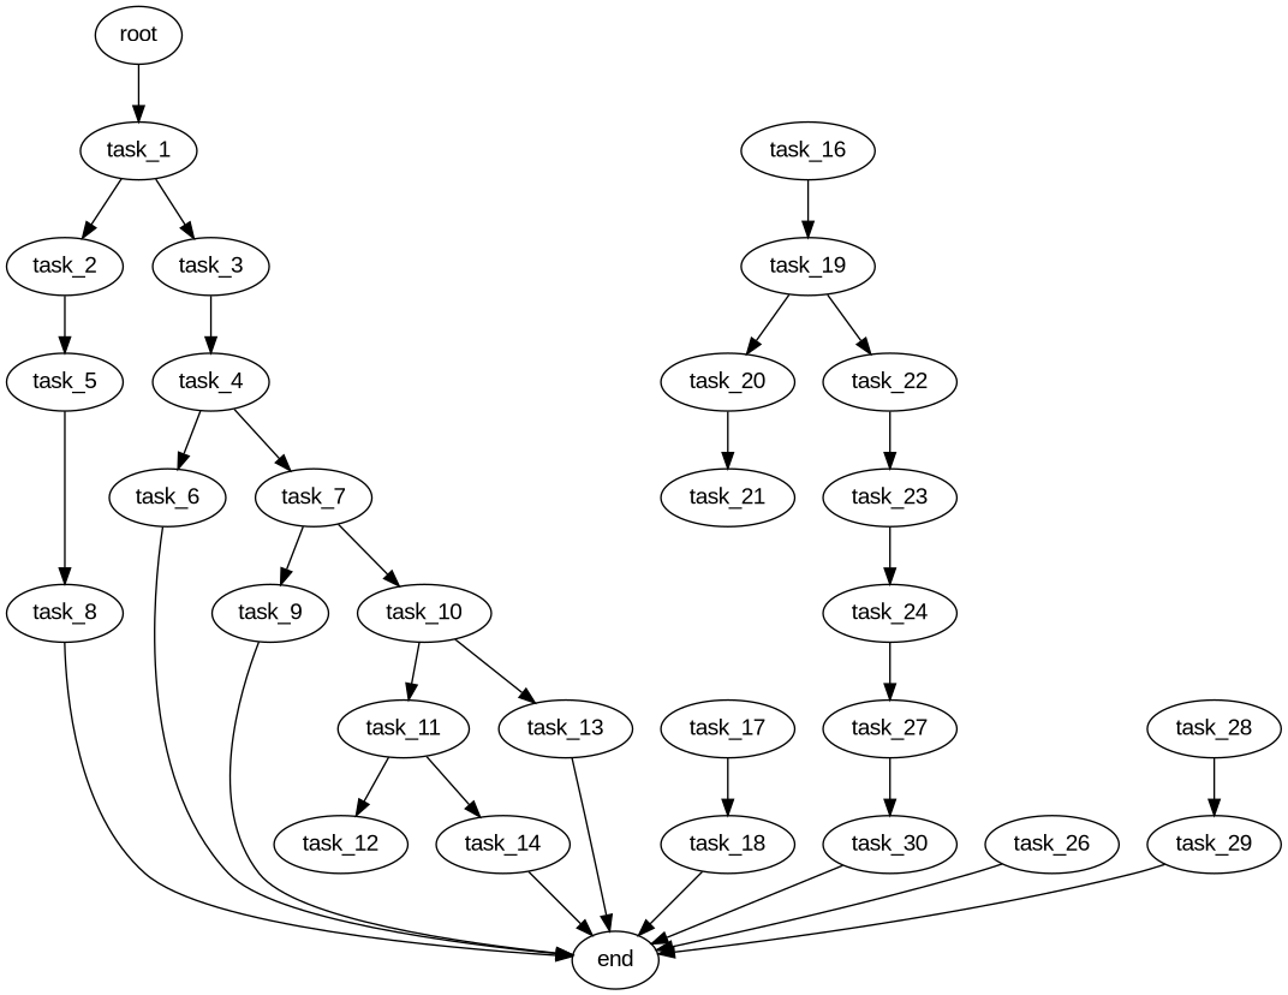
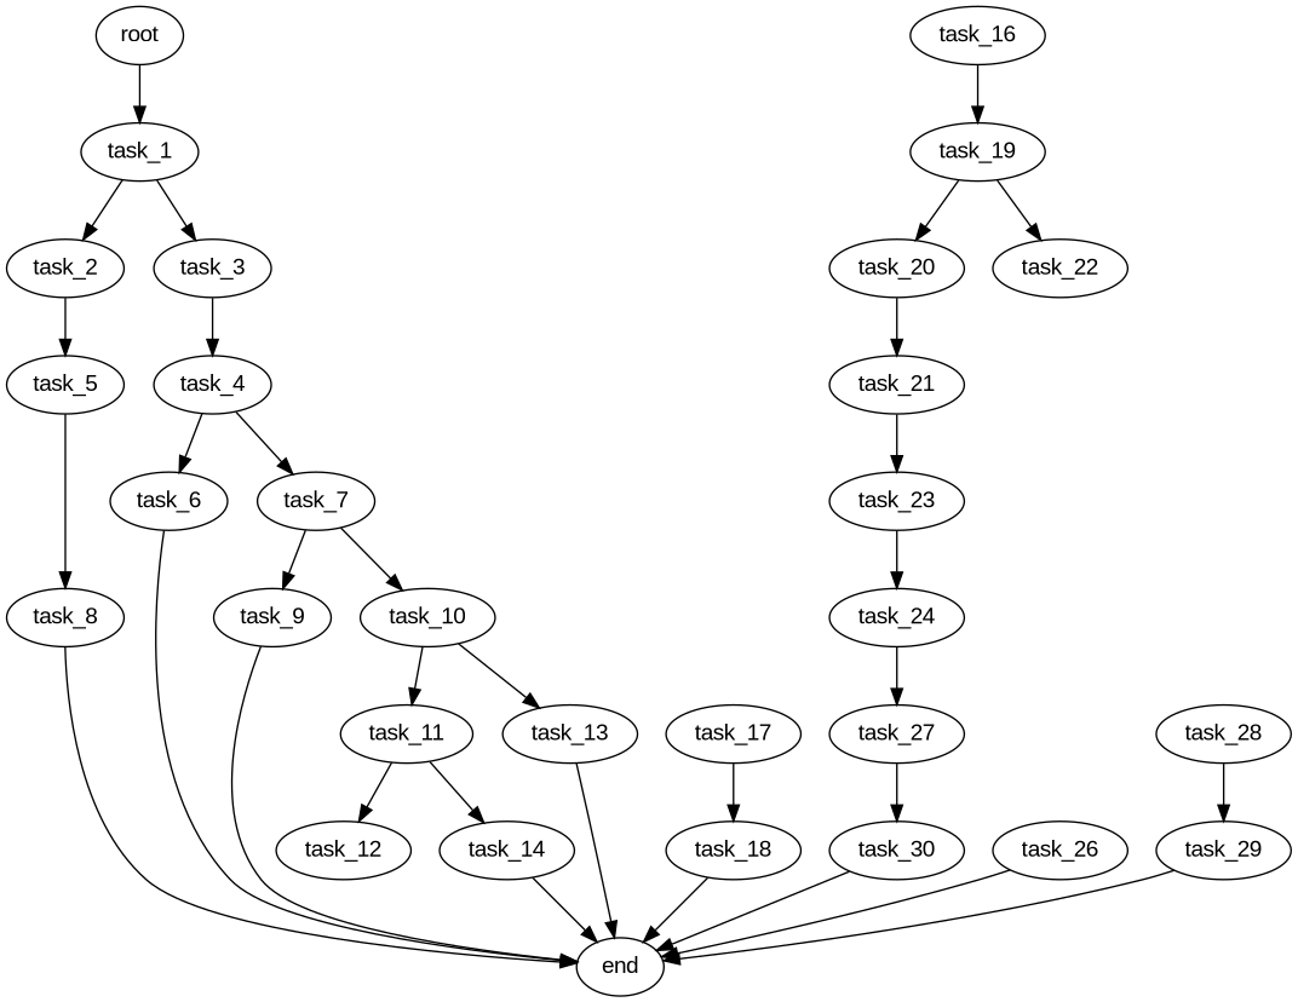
  digraph {
    fontname="Liberation Sans"
    node [fontname="Liberation Sans"]
    edge [fontname="Liberation Sans"]
    root
    task_1
    task_2
    task_3
    task_5
    task_4
    task_8
    task_6
    task_7
    end
    task_9
    task_10
    task_11
    task_13
    task_12
    task_14
    task_16
    task_19
    task_17
    task_18
    task_20
    task_22
    task_21
    task_23
    task_24
    task_27
    task_30
    task_26
    task_28
    task_29
    root -> task_1
    task_1 -> task_2
    task_1 -> task_3
    task_2 -> task_5
    task_3 -> task_4
    task_5 -> task_8
    task_4 -> task_6
    task_4 -> task_7
    task_8 -> end
    task_6 -> end
    task_7 -> task_9
    task_7 -> task_10
    task_9 -> end
    task_10 -> task_11
    task_10 -> task_13
    task_11 -> task_12
    task_11 -> task_14
    task_13 -> end
    task_14 -> end
    task_16 -> task_19
    task_19 -> task_20
    task_19 -> task_22
    task_17 -> task_18
    task_18 -> end
    task_20 -> task_21
-   task_22 -> task_23
+   task_21 -> task_23
    task_23 -> task_24
    task_24 -> task_27
    task_27 -> task_30
    task_30 -> end
    task_26 -> end
    task_28 -> task_29
    task_29 -> end
  }
